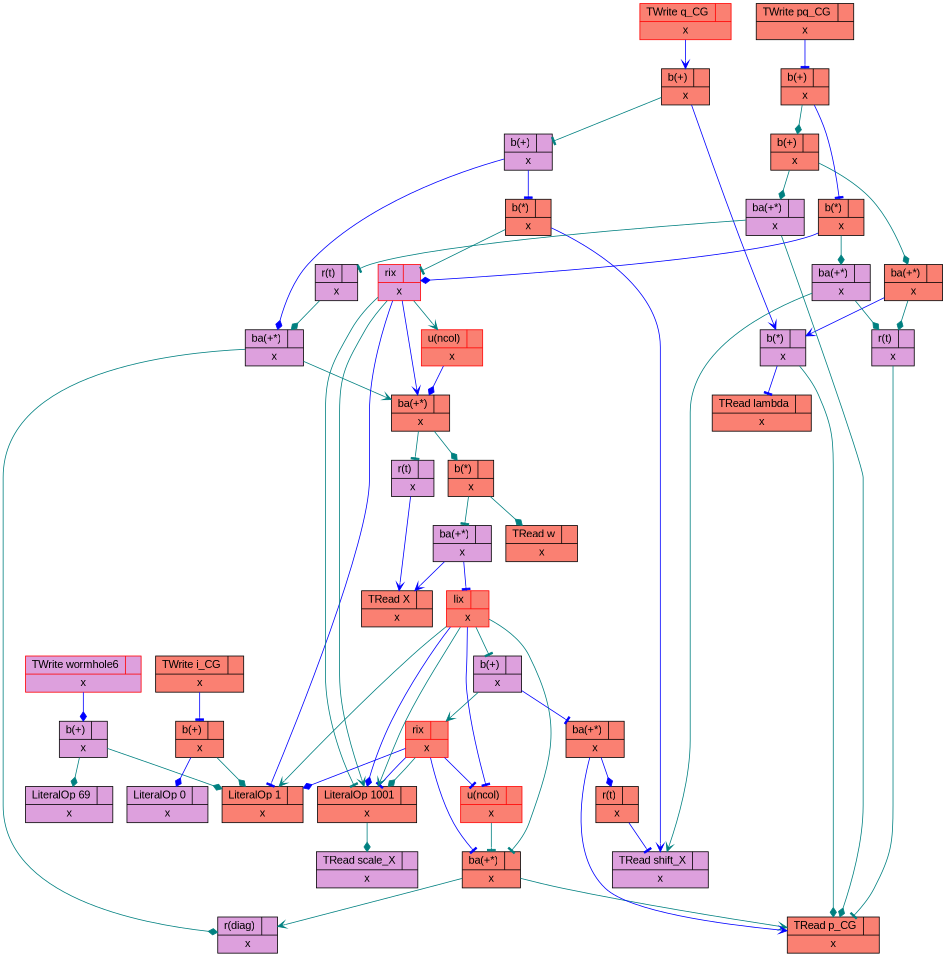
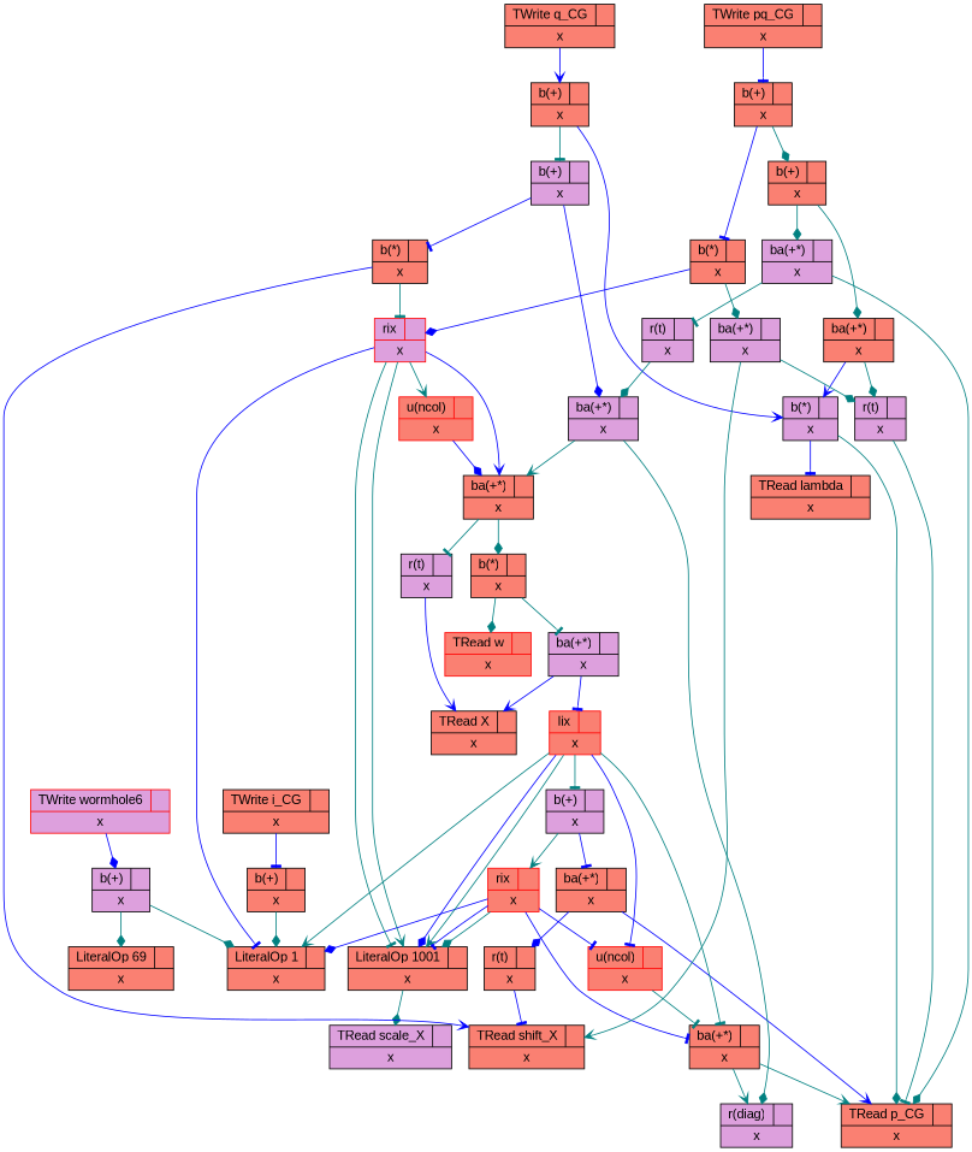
  digraph {
    fontname="Liberation Sans"
    node [color=black fillcolor=salmon fontname="Liberation Sans" shape=record style=filled]
    edge [arrowhead=diamond color=teal fontname="Liberation Sans"]
    n1 [label="{{LiteralOp 1 |  } | x}"]
-   n2 [fillcolor=plum label="{{LiteralOp 69 |  } | x}"]
+   n2 [label="{{LiteralOp 69 |  } | x}"]
    n3 [fillcolor=plum label="{{b(+) |  } | x}"]
    n4 [color=red fillcolor=plum label="{{TWrite wormhole6 |  } | x}"]
-   n5 [fillcolor=plum label="{{LiteralOp 0 |  } | x}"]
    n6 [label="{{b(+) |  } | x}"]
    n7 [label="{{TWrite i_CG |  } | x}"]
    n8 [fillcolor=plum label="{{TRead scale_X |  } | x}"]
    n9 [fillcolor=plum label="{{r(diag) |  } | x}"]
    n10 [label="{{TRead X |  } | x}"]
    n11 [fillcolor=plum label="{{r(t) |  } | x}"]
    n12 [label="{{TRead p_CG |  } | x}"]
    n13 [label="{{ba(+*) |  } | x}"]
-   n14 [fillcolor=plum label="{{TRead shift_X |  } | x}"]
+   n14 [label="{{TRead shift_X |  } | x}"]
    n15 [label="{{r(t) |  } | x}"]
    n16 [label="{{ba(+*) |  } | x}"]
    n17 [label="{{LiteralOp 1001 |  } | x}"]
    n18 [color=red label="{{u(ncol) |  } | x}"]
    n19 [color=red label="{{rix |  } | x}"]
    n20 [fillcolor=plum label="{{b(+) |  } | x}"]
    n21 [color=red label="{{lix |  } | x}"]
    n22 [fillcolor=plum label="{{ba(+*) |  } | x}"]
-   n23 [label="{{TRead w |  } | x}"]
+   n23 [color=red label="{{TRead w |  } | x}"]
    n24 [label="{{b(*) |  } | x}"]
    n25 [label="{{ba(+*) |  } | x}"]
    n26 [fillcolor=plum label="{{ba(+*) |  } | x}"]
    n27 [color=red label="{{u(ncol) |  } | x}"]
    n28 [color=red fillcolor=plum label="{{rix |  } | x}"]
    n29 [label="{{b(*) |  } | x}"]
    n30 [fillcolor=plum label="{{b(+) |  } | x}"]
    n31 [label="{{TRead lambda |  } | x}"]
    n32 [fillcolor=plum label="{{b(*) |  } | x}"]
    n33 [label="{{b(+) |  } | x}"]
-   n34 [color=red label="{{TWrite q_CG |  } | x}"]
+   n34 [label="{{TWrite q_CG |  } | x}"]
    n35 [fillcolor=plum label="{{r(t) |  } | x}"]
    n36 [label="{{ba(+*) |  } | x}"]
    n37 [fillcolor=plum label="{{r(t) |  } | x}"]
    n38 [fillcolor=plum label="{{ba(+*) |  } | x}"]
    n39 [label="{{b(+) |  } | x}"]
    n40 [fillcolor=plum label="{{ba(+*) |  } | x}"]
    n41 [label="{{b(*) |  } | x}"]
    n42 [label="{{b(+) |  } | x}"]
    n43 [label="{{TWrite pq_CG |  } | x}"]
    n3 -> n1
    n3 -> n2
    n4 -> n3 [color=blue]
    n6 -> n1
-   n6 -> n5 [color=blue]
    n7 -> n6 [arrowhead=tee color=blue]
    n11 -> n10 [arrowhead=vee color=blue]
    n13 -> n9 [arrowhead=vee]
    n13 -> n12 [arrowhead=vee]
    n15 -> n14 [arrowhead=tee color=blue]
    n16 -> n12 [arrowhead=vee color=blue]
    n16 -> n15 [color=blue]
    n17 -> n8
    n18 -> n13 [arrowhead=tee]
    n19 -> n1 [color=blue]
    n19 -> n13 [arrowhead=tee color=blue]
    n19 -> n17 [arrowhead=tee color=blue]
    n19 -> n17
    n19 -> n18 [arrowhead=tee color=blue]
    n20 -> n16 [arrowhead=tee color=blue]
    n20 -> n19 [arrowhead=vee]
    n21 -> n1 [arrowhead=vee]
    n21 -> n13 [arrowhead=tee]
    n21 -> n17 [color=blue]
    n21 -> n17 [arrowhead=vee]
    n21 -> n18 [arrowhead=tee color=blue]
    n21 -> n20 [arrowhead=tee]
    n22 -> n10 [arrowhead=vee color=blue]
    n22 -> n21 [arrowhead=tee color=blue]
    n24 -> n22 [arrowhead=tee]
    n24 -> n23
    n25 -> n11 [arrowhead=tee]
    n25 -> n24
    n26 -> n9
    n26 -> n25 [arrowhead=vee]
    n27 -> n25 [color=blue]
    n28 -> n1 [arrowhead=tee color=blue]
    n28 -> n17 [arrowhead=tee]
    n28 -> n17 [arrowhead=vee]
    n28 -> n25 [arrowhead=vee color=blue]
    n28 -> n27 [arrowhead=vee]
    n29 -> n14 [arrowhead=vee color=blue]
    n29 -> n28 [arrowhead=tee]
    n30 -> n26 [color=blue]
    n30 -> n29 [arrowhead=tee color=blue]
    n32 -> n12
    n32 -> n31 [arrowhead=tee color=blue]
    n33 -> n30 [arrowhead=tee]
    n33 -> n32 [arrowhead=vee color=blue]
    n34 -> n33 [arrowhead=vee color=blue]
    n35 -> n12 [arrowhead=tee]
    n36 -> n32 [arrowhead=vee color=blue]
    n36 -> n35
    n37 -> n26
    n38 -> n12
    n38 -> n37 [arrowhead=tee]
    n39 -> n36
    n39 -> n38
    n40 -> n14 [arrowhead=vee]
    n40 -> n35
    n41 -> n28 [color=blue]
    n41 -> n40
    n42 -> n39
    n42 -> n41 [arrowhead=tee color=blue]
    n43 -> n42 [arrowhead=tee color=blue]
  }
